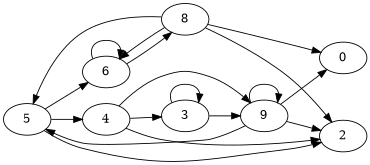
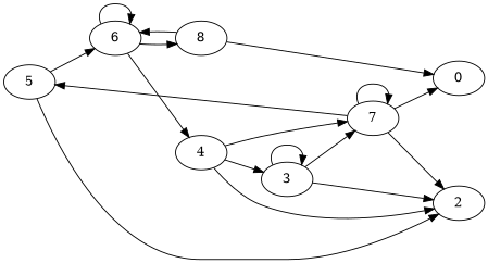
  digraph {
    rankdir=LR
    5
    2
    6
    4
    8
    3
-   7 [label=9]
+   7
    n8 [label=0]
    5 -> 2
    5 -> 6
    6 -> 6
-   5 -> 4
+   6 -> 4
    6 -> 8
    4 -> 2
    4 -> 3
    4 -> 7
-   8 -> 5
-   8 -> 2
+   3 -> 2
    8 -> 6
    8 -> n8
    3 -> 3
    3 -> 7
    7 -> 5
    7 -> 2
    7 -> 7
    7 -> n8
  }
